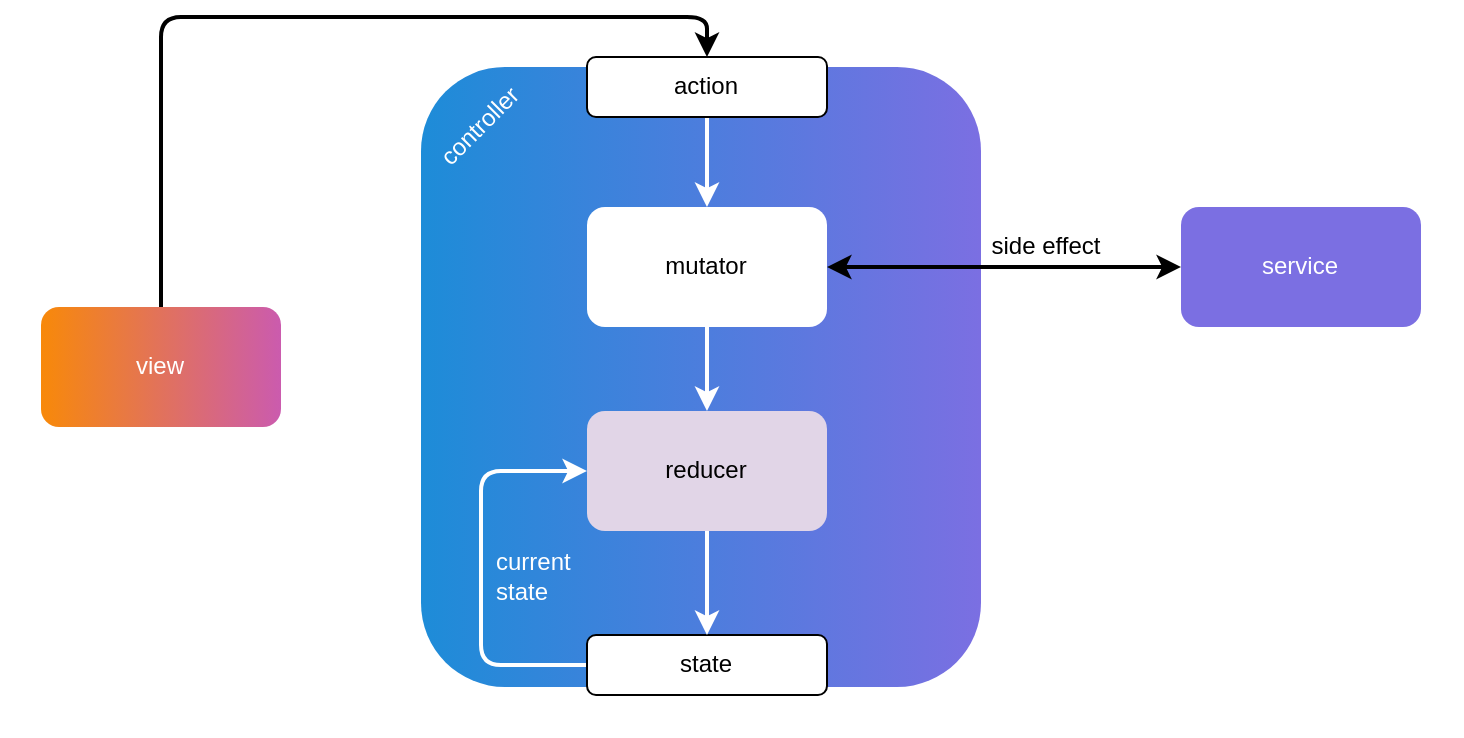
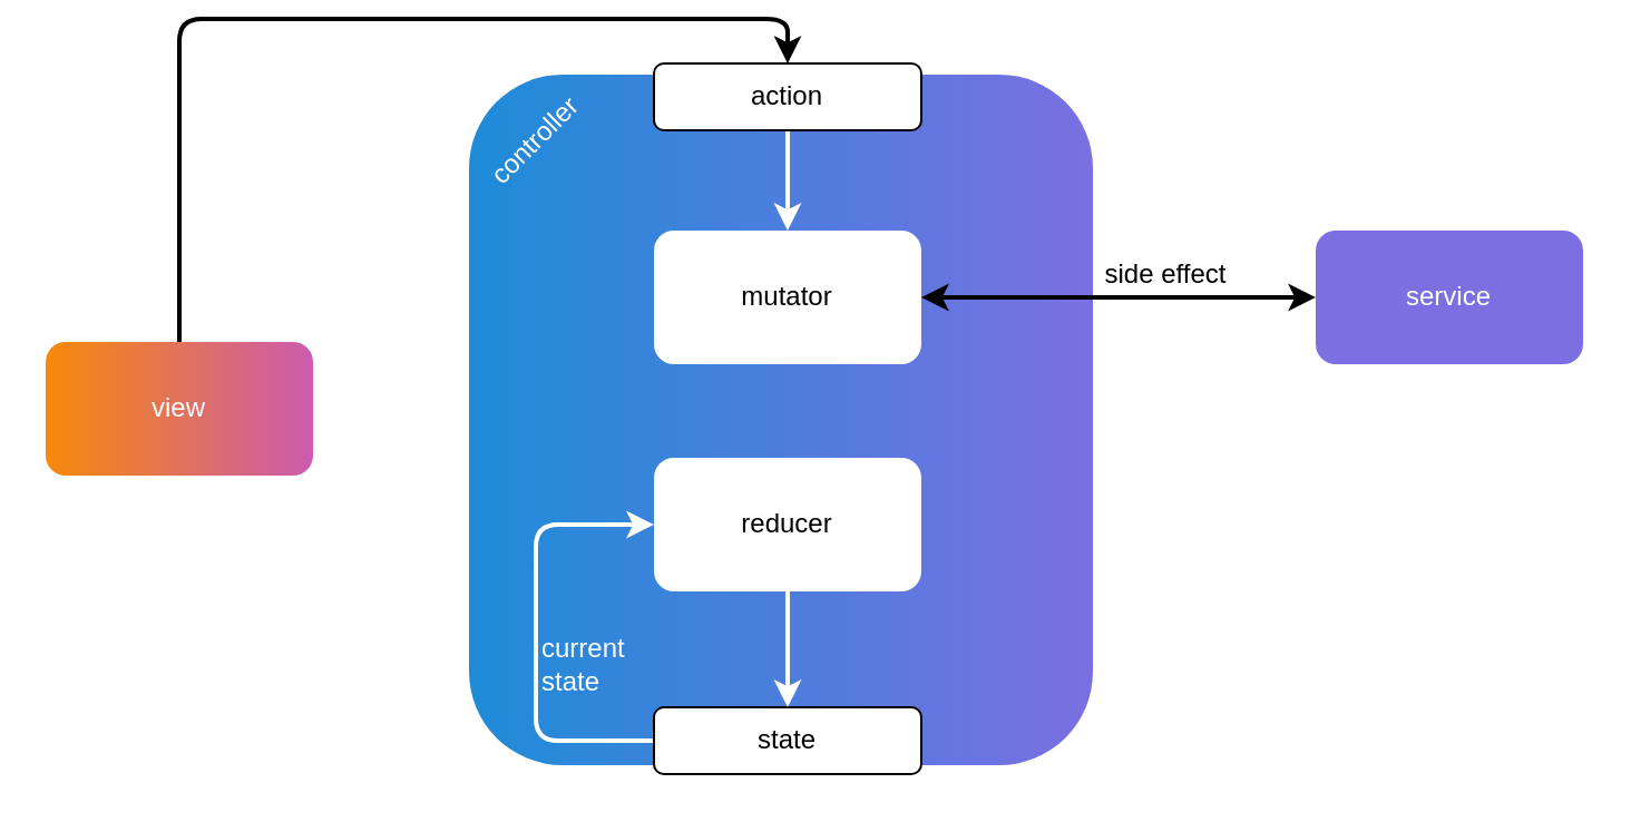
  <mxCell id="0" />
  <mxCell id="1" parent="0" />
  <mxCell id="2" style="edgeStyle=orthogonalEdgeStyle;rounded=1;orthogonalLoop=1;jettySize=auto;html=1;exitX=0.5;exitY=0;exitDx=0;exitDy=0;entryX=0.5;entryY=0;entryDx=0;entryDy=0;strokeWidth=2;" edge="1" parent="1" source="3" target="6"><mxGeometry relative="1" as="geometry" /></mxCell>
  <mxCell id="3" value="view" style="rounded=1;fillColor=#f88909;glass=0;shadow=0;comic=0;gradientColor=#cb5bae;strokeColor=none;gradientDirection=east;fontColor=#ffff;html=1;whiteSpace=wrap;" vertex="1" parent="1"><mxGeometry x="20" y="145" width="120" height="60" as="geometry" /></mxCell>
  <mxCell id="4" value="" style="rounded=1;html=1;gradientColor=#7b6fe2;fillColor=#1d8cd8;strokeColor=none;gradientDirection=east;fontColor=none;noLabel=1;whiteSpace=wrap;shadow=0;glass=0;comic=0;" vertex="1" parent="1"><mxGeometry x="210" y="25" width="280" height="310" as="geometry" /></mxCell>
  <mxCell id="5" style="edgeStyle=orthogonalEdgeStyle;rounded=0;orthogonalLoop=1;jettySize=auto;html=1;exitX=0.5;exitY=1;exitDx=0;exitDy=0;entryX=0.5;entryY=0;entryDx=0;entryDy=0;strokeWidth=2;strokeColor=#fff;" edge="1" parent="1" source="6" target="10"><mxGeometry relative="1" as="geometry" /></mxCell>
  <mxCell id="6" value="action" style="rounded=1;whiteSpace=wrap;html=1;" vertex="1" parent="1"><mxGeometry x="293" y="20" width="120" height="30" as="geometry" /></mxCell>
  <mxCell id="7" style="edgeStyle=orthogonalEdgeStyle;rounded=1;orthogonalLoop=1;jettySize=auto;html=1;entryX=0;entryY=0.5;entryDx=0;entryDy=0;startArrow=none;startFill=0;strokeColor=#fff;strokeWidth=2;fontColor=#FFFFFF;" edge="1" parent="1" source="8" target="12"><mxGeometry relative="1" as="geometry"><Array as="points"><mxPoint x="240" y="324" /><mxPoint x="240" y="227" /></Array></mxGeometry></mxCell>
  <mxCell id="8" value="state" style="rounded=1;whiteSpace=wrap;html=1;strokeColor=#000000;" vertex="1" parent="1"><mxGeometry x="293" y="309" width="120" height="30" as="geometry" /></mxCell>
- <mxCell id="9" style="edgeStyle=orthogonalEdgeStyle;rounded=0;orthogonalLoop=1;jettySize=auto;html=1;exitX=0.5;exitY=1;exitDx=0;exitDy=0;entryX=0.5;entryY=0;entryDx=0;entryDy=0;strokeWidth=2;strokeColor=#fff;" edge="1" parent="1" source="10" target="12"><mxGeometry relative="1" as="geometry" /></mxCell>
  <mxCell id="10" value="mutator" style="rounded=1;whiteSpace=wrap;html=1;strokeColor=none;fillColor=#ffffff;strokeWidth=2;glass=0;comic=0;" vertex="1" parent="1"><mxGeometry x="293" y="95" width="120" height="60" as="geometry" /></mxCell>
  <mxCell id="11" style="edgeStyle=orthogonalEdgeStyle;rounded=0;orthogonalLoop=1;jettySize=auto;html=1;exitX=0.5;exitY=1;exitDx=0;exitDy=0;entryX=0.5;entryY=0;entryDx=0;entryDy=0;strokeWidth=2;strokeColor=#fff;" edge="1" parent="1" source="12" target="8"><mxGeometry relative="1" as="geometry" /></mxCell>
- <mxCell id="12" value="reducer" style="rounded=1;whiteSpace=wrap;html=1;strokeColor=none;fillColor=#e1d5e7;" vertex="1" parent="1"><mxGeometry x="293" y="197" width="120" height="60" as="geometry" /></mxCell>
+ <mxCell id="12" value="reducer" style="rounded=1;whiteSpace=wrap;html=1;strokeColor=none;" vertex="1" parent="1"><mxGeometry x="293" y="197" width="120" height="60" as="geometry" /></mxCell>
  <mxCell id="13" style="edgeStyle=orthogonalEdgeStyle;rounded=0;orthogonalLoop=1;jettySize=auto;html=1;exitX=0;exitY=0.5;exitDx=0;exitDy=0;entryX=1;entryY=0.5;entryDx=0;entryDy=0;startArrow=classic;startFill=1;strokeWidth=2;" edge="1" parent="1" source="14" target="10"><mxGeometry relative="1" as="geometry" /></mxCell>
  <mxCell id="14" value="service" style="rounded=1;whiteSpace=wrap;html=1;gradientColor=none;fillColor=#7b6fe2;strokeColor=none;fontColor=#FFFFFF;" vertex="1" parent="1"><mxGeometry x="590" y="95" width="120" height="60" as="geometry" /></mxCell>
  <mxCell id="15" value="side effect" style="text;html=1;strokeColor=none;fillColor=none;align=center;verticalAlign=middle;whiteSpace=wrap;rounded=0;" vertex="1" parent="1"><mxGeometry x="488" y="105" width="70" height="20" as="geometry" /></mxCell>
- <mxCell id="16" value="current state" style="text;html=1;strokeColor=none;fillColor=none;align=left;verticalAlign=middle;whiteSpace=wrap;rounded=0;shadow=0;glass=0;comic=0;fontColor=#FFFFFF;" vertex="1" parent="1"><mxGeometry x="246" y="270" width="40" height="20" as="geometry" /></mxCell>
+ <mxCell id="16" value="current state" style="text;html=1;strokeColor=none;fillColor=none;align=left;verticalAlign=middle;whiteSpace=wrap;rounded=0;shadow=0;glass=0;comic=0;fontColor=#FFFFFF;" vertex="1" parent="1"><mxGeometry x="241" y="280" width="40" height="20" as="geometry" /></mxCell>
  <mxCell id="17" value="controller" style="text;html=1;strokeColor=none;fillColor=none;align=center;verticalAlign=middle;whiteSpace=wrap;rounded=0;shadow=0;glass=0;comic=0;fontColor=#fff;rotation=-45;" vertex="1" parent="1"><mxGeometry x="220" y="45" width="40" height="20" as="geometry" /></mxCell>
